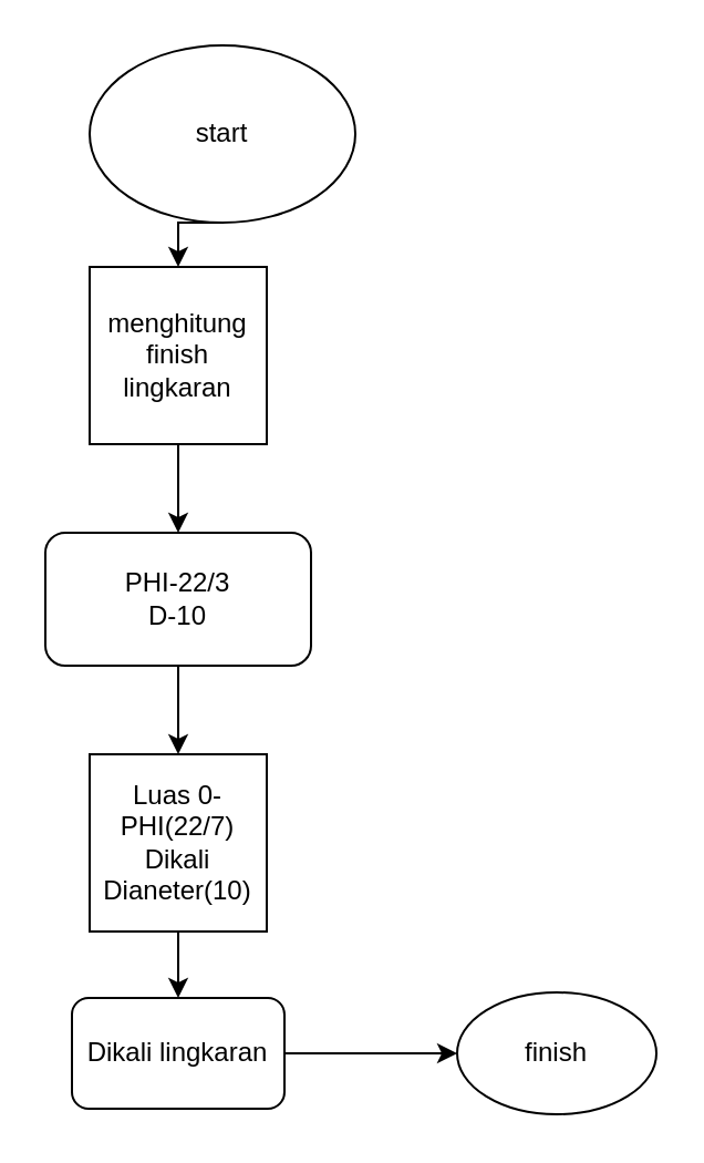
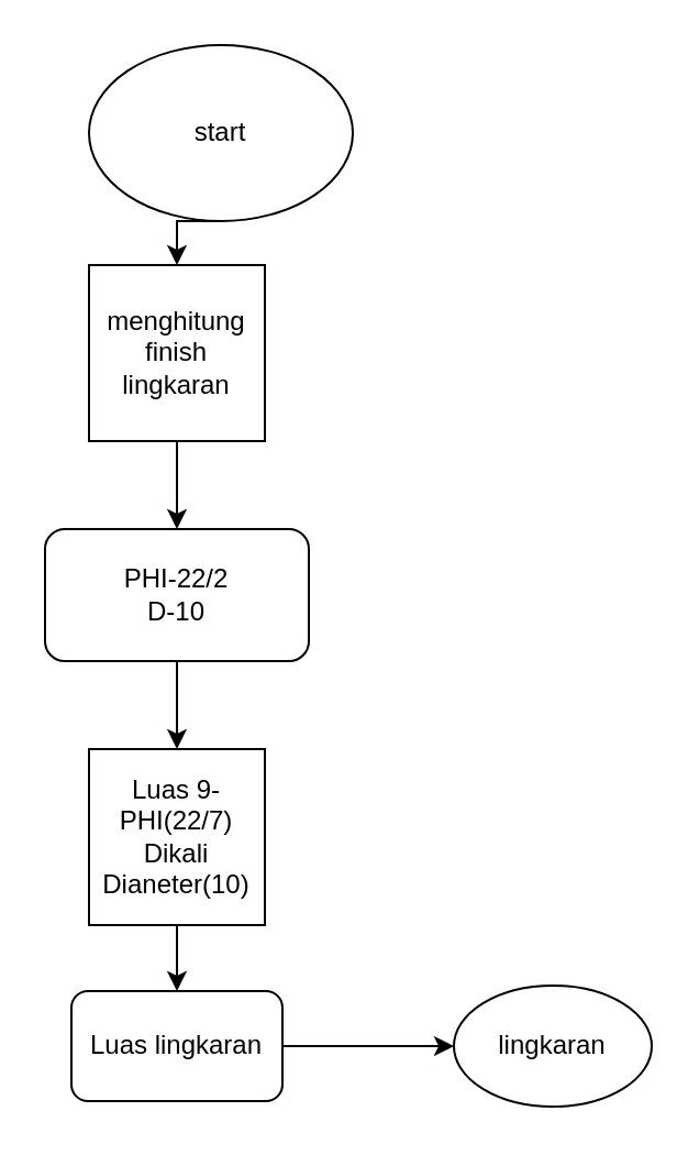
  <mxCell id="0" />
  <mxCell id="1" parent="0" />
  <mxCell id="2" style="edgeStyle=orthogonalEdgeStyle;rounded=0;orthogonalLoop=1;jettySize=auto;html=1;exitX=0.5;exitY=1;exitDx=0;exitDy=0;" edge="1" parent="1" source="3"><mxGeometry relative="1" as="geometry"><mxPoint x="80" y="120" as="targetPoint" /></mxGeometry></mxCell>
  <mxCell id="3" value="start" style="ellipse;whiteSpace=wrap;html=1;" vertex="1" parent="1"><mxGeometry x="40" y="20" width="120" height="80" as="geometry" /></mxCell>
  <mxCell id="4" style="edgeStyle=orthogonalEdgeStyle;rounded=0;orthogonalLoop=1;jettySize=auto;html=1;exitX=0.5;exitY=1;exitDx=0;exitDy=0;" edge="1" parent="1" source="5"><mxGeometry relative="1" as="geometry"><mxPoint x="80" y="240" as="targetPoint" /></mxGeometry></mxCell>
  <mxCell id="5" value="&lt;div&gt;menghitung &lt;br&gt;&lt;/div&gt;&lt;div&gt;finish&lt;/div&gt;&lt;div&gt;lingkaran&lt;br&gt;&lt;/div&gt;" style="whiteSpace=wrap;html=1;aspect=fixed;" vertex="1" parent="1"><mxGeometry x="40" y="120" width="80" height="80" as="geometry" /></mxCell>
  <mxCell id="6" style="edgeStyle=orthogonalEdgeStyle;rounded=0;orthogonalLoop=1;jettySize=auto;html=1;exitX=0.5;exitY=1;exitDx=0;exitDy=0;" edge="1" parent="1" source="7"><mxGeometry relative="1" as="geometry"><mxPoint x="80" y="340" as="targetPoint" /></mxGeometry></mxCell>
- <mxCell id="7" value="&lt;div&gt;PHI-22/3&lt;/div&gt;&lt;div&gt;D-10&lt;br&gt;&lt;/div&gt;" style="rounded=1;whiteSpace=wrap;html=1;" vertex="1" parent="1"><mxGeometry x="20" y="240" width="120" height="60" as="geometry" /></mxCell>
+ <mxCell id="7" value="&lt;div&gt;PHI-22/2&lt;/div&gt;&lt;div&gt;D-10&lt;br&gt;&lt;/div&gt;" style="rounded=1;whiteSpace=wrap;html=1;" vertex="1" parent="1"><mxGeometry x="20" y="240" width="120" height="60" as="geometry" /></mxCell>
  <mxCell id="8" style="edgeStyle=orthogonalEdgeStyle;rounded=0;orthogonalLoop=1;jettySize=auto;html=1;exitX=0.5;exitY=1;exitDx=0;exitDy=0;" edge="1" parent="1" source="9"><mxGeometry relative="1" as="geometry"><mxPoint x="80" y="450" as="targetPoint" /></mxGeometry></mxCell>
- <mxCell id="9" value="&lt;div&gt;Luas 0-&lt;/div&gt;&lt;div&gt;PHI(22/7) Dikali Dianeter(10)&lt;br&gt;&lt;/div&gt;" style="whiteSpace=wrap;html=1;aspect=fixed;" vertex="1" parent="1"><mxGeometry x="40" y="340" width="80" height="80" as="geometry" /></mxCell>
+ <mxCell id="9" value="&lt;div&gt;Luas 9-&lt;/div&gt;&lt;div&gt;PHI(22/7) Dikali Dianeter(10)&lt;br&gt;&lt;/div&gt;" style="whiteSpace=wrap;html=1;aspect=fixed;" vertex="1" parent="1"><mxGeometry x="40" y="340" width="80" height="80" as="geometry" /></mxCell>
  <mxCell id="10" style="edgeStyle=orthogonalEdgeStyle;rounded=0;orthogonalLoop=1;jettySize=auto;html=1;" edge="1" parent="1" source="11"><mxGeometry relative="1" as="geometry"><mxPoint x="206" y="475" as="targetPoint" /></mxGeometry></mxCell>
- <mxCell id="11" value="Dikali lingkaran" style="rounded=1;whiteSpace=wrap;html=1;" vertex="1" parent="1"><mxGeometry x="32" y="450" width="96" height="50" as="geometry" /></mxCell>
- <mxCell id="12" value="finish" style="ellipse;whiteSpace=wrap;html=1;" vertex="1" parent="1"><mxGeometry x="206" y="447.5" width="90" height="55" as="geometry" /></mxCell>
+ <mxCell id="11" value="Luas lingkaran" style="rounded=1;whiteSpace=wrap;html=1;" vertex="1" parent="1"><mxGeometry x="32" y="450" width="96" height="50" as="geometry" /></mxCell>
+ <mxCell id="12" value="lingkaran" style="ellipse;whiteSpace=wrap;html=1;" vertex="1" parent="1"><mxGeometry x="206" y="447.5" width="90" height="55" as="geometry" /></mxCell>
